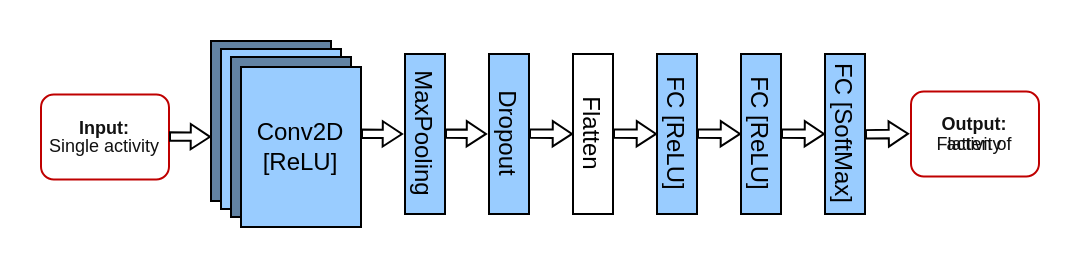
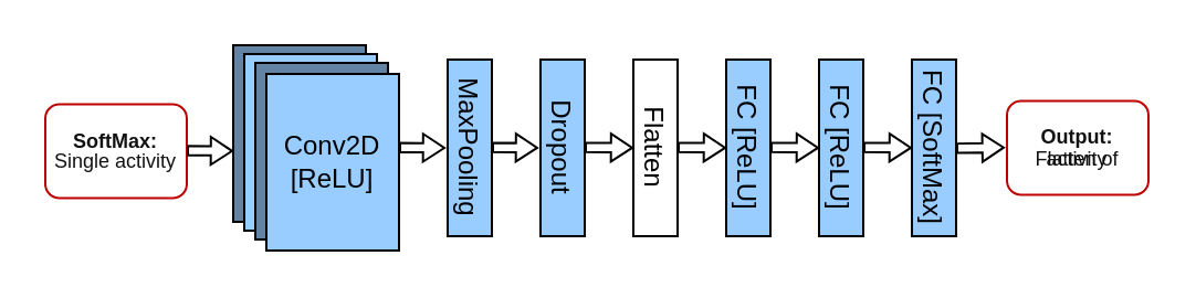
  <mxCell id="0" />
  <mxCell id="1" parent="0" />
  <mxCell id="2" value="" style="rounded=0;whiteSpace=wrap;html=1;fillColor=#6283A3;strokeColor=#000000;fontColor=#000000;" vertex="1" parent="1"><mxGeometry x="105" y="20" width="60" height="80" as="geometry" /></mxCell>
  <mxCell id="3" value="" style="rounded=0;whiteSpace=wrap;html=1;strokeColor=#000000;fontColor=#000000;fillColor=#99CCFF;" vertex="1" parent="1"><mxGeometry x="110" y="24" width="60" height="80" as="geometry" /></mxCell>
  <mxCell id="4" value="" style="rounded=0;whiteSpace=wrap;html=1;fillColor=#6283A3;strokeColor=#000000;fontColor=#000000;" vertex="1" parent="1"><mxGeometry x="115" y="28" width="60" height="80" as="geometry" /></mxCell>
  <mxCell id="5" value="Conv2D&lt;br&gt;[ReLU]" style="rounded=0;whiteSpace=wrap;html=1;strokeColor=#000000;fontColor=#000000;fillColor=#99CCFF;" vertex="1" parent="1"><mxGeometry x="120" y="33" width="60" height="80" as="geometry" /></mxCell>
  <mxCell id="6" value="MaxPooling" style="rounded=0;whiteSpace=wrap;html=1;rotation=90;fillColor=#99CCFF;strokeColor=#000000;fontColor=#000000;" vertex="1" parent="1"><mxGeometry x="172" y="56.5" width="80" height="20" as="geometry" /></mxCell>
- <mxCell id="7" value="&lt;p style=&quot;line-height: 100%; font-size: 9px;&quot;&gt;&lt;font color=&quot;#121212&quot; style=&quot;font-size: 9px;&quot;&gt;&lt;b&gt;Input: &lt;br&gt;&lt;/b&gt;Single activity&lt;/font&gt;&lt;/p&gt;" style="rounded=1;whiteSpace=wrap;html=1;glass=0;shadow=0;strokeColor=#BF0000;fillColor=none;strokeWidth=1;" vertex="1" parent="1"><mxGeometry x="20" y="46.75" width="64" height="42.5" as="geometry" /></mxCell>
+ <mxCell id="7" value="&lt;p style=&quot;line-height: 100%; font-size: 9px;&quot;&gt;&lt;font color=&quot;#121212&quot; style=&quot;font-size: 9px;&quot;&gt;&lt;b&gt;SoftMax: &lt;br&gt;&lt;/b&gt;Single activity&lt;/font&gt;&lt;/p&gt;" style="rounded=1;whiteSpace=wrap;html=1;glass=0;shadow=0;strokeColor=#BF0000;fillColor=none;strokeWidth=1;" vertex="1" parent="1"><mxGeometry x="20" y="46.75" width="64" height="42.5" as="geometry" /></mxCell>
  <mxCell id="8" value="" style="shape=flexArrow;endArrow=classic;html=1;rounded=0;width=4.194;endSize=2.876;endWidth=7.422;entryX=0.5;entryY=1;entryDx=0;entryDy=0;strokeColor=#000000;fontColor=#000000;fillColor=default;" edge="1" parent="1"><mxGeometry width="50" height="50" relative="1" as="geometry"><mxPoint x="222" y="66.33" as="sourcePoint" /><mxPoint x="243" y="66.47" as="targetPoint" /></mxGeometry></mxCell>
  <mxCell id="9" value="" style="shape=flexArrow;endArrow=classic;html=1;rounded=0;width=4.194;endSize=2.876;endWidth=7.422;entryX=0.5;entryY=1;entryDx=0;entryDy=0;strokeColor=#000000;fontColor=#000000;fillColor=default;" edge="1" parent="1"><mxGeometry width="50" height="50" relative="1" as="geometry"><mxPoint x="180" y="66.38" as="sourcePoint" /><mxPoint x="201" y="66.52" as="targetPoint" /></mxGeometry></mxCell>
  <mxCell id="10" value="" style="shape=flexArrow;endArrow=classic;html=1;rounded=0;width=4.194;endSize=2.876;endWidth=7.422;entryX=0.5;entryY=1;entryDx=0;entryDy=0;strokeColor=#000000;fontColor=#000000;fillColor=default;" edge="1" parent="1"><mxGeometry width="50" height="50" relative="1" as="geometry"><mxPoint x="84" y="67.76" as="sourcePoint" /><mxPoint x="105" y="67.9" as="targetPoint" /></mxGeometry></mxCell>
  <mxCell id="11" value="&lt;p style=&quot;line-height: 10%; font-size: 9px;&quot;&gt;&lt;font color=&quot;#121212&quot;&gt;&lt;b&gt;Output:&lt;/b&gt;&lt;/font&gt;&lt;/p&gt;&lt;p style=&quot;line-height: 10%; font-size: 9px;&quot;&gt;&lt;font color=&quot;#121212&quot;&gt;Flatten of activity&lt;/font&gt;&lt;/p&gt;" style="rounded=1;whiteSpace=wrap;html=1;glass=0;shadow=0;strokeColor=#BF0000;fillColor=none;strokeWidth=1;" vertex="1" parent="1"><mxGeometry x="455" y="45.25" width="64" height="42.5" as="geometry" /></mxCell>
  <mxCell id="12" value="Dropout" style="rounded=0;whiteSpace=wrap;html=1;rotation=90;fillColor=#99CCFF;strokeColor=#000000;fontColor=#000000;" vertex="1" parent="1"><mxGeometry x="214" y="56.5" width="80" height="20" as="geometry" /></mxCell>
  <mxCell id="13" value="" style="shape=flexArrow;endArrow=classic;html=1;rounded=0;width=4.194;endSize=2.876;endWidth=7.422;strokeColor=#000000;fontColor=#000000;fillColor=default;" edge="1" parent="1" target="14"><mxGeometry width="50" height="50" relative="1" as="geometry"><mxPoint x="264" y="66.33" as="sourcePoint" /><mxPoint x="285" y="66.47" as="targetPoint" /></mxGeometry></mxCell>
  <mxCell id="14" value="Flatten" style="rounded=0;whiteSpace=wrap;html=1;rotation=90;fillColor=#ffffff;strokeColor=#000000;fontColor=#000000;" vertex="1" parent="1"><mxGeometry x="256" y="56.5" width="80" height="20" as="geometry" /></mxCell>
  <mxCell id="15" value="" style="shape=flexArrow;endArrow=classic;html=1;rounded=0;width=4.194;endSize=2.876;endWidth=7.422;strokeColor=#000000;fontColor=#000000;fillColor=default;" edge="1" parent="1" target="16"><mxGeometry width="50" height="50" relative="1" as="geometry"><mxPoint x="306" y="66.33" as="sourcePoint" /><mxPoint x="327" y="66.47" as="targetPoint" /></mxGeometry></mxCell>
  <mxCell id="16" value="FC [ReLU]" style="rounded=0;whiteSpace=wrap;html=1;rotation=90;fillColor=#99CCFF;strokeColor=#000000;fontColor=#000000;" vertex="1" parent="1"><mxGeometry x="298" y="56.5" width="80" height="20" as="geometry" /></mxCell>
  <mxCell id="17" value="" style="shape=flexArrow;endArrow=classic;html=1;rounded=0;width=4.194;endSize=2.876;endWidth=7.422;strokeColor=#000000;fontColor=#000000;fillColor=default;" edge="1" parent="1" target="18"><mxGeometry width="50" height="50" relative="1" as="geometry"><mxPoint x="348" y="66.33" as="sourcePoint" /><mxPoint x="369" y="66.47" as="targetPoint" /></mxGeometry></mxCell>
  <mxCell id="18" value="FC [ReLU]" style="rounded=0;whiteSpace=wrap;html=1;rotation=90;fillColor=#99CCFF;strokeColor=#000000;fontColor=#000000;" vertex="1" parent="1"><mxGeometry x="340" y="56.5" width="80" height="20" as="geometry" /></mxCell>
  <mxCell id="19" value="" style="shape=flexArrow;endArrow=classic;html=1;rounded=0;width=4.194;endSize=2.876;endWidth=7.422;strokeColor=#000000;fontColor=#000000;fillColor=default;" edge="1" parent="1"><mxGeometry width="50" height="50" relative="1" as="geometry"><mxPoint x="432" y="66.66" as="sourcePoint" /><mxPoint x="454" y="66.33" as="targetPoint" /></mxGeometry></mxCell>
  <mxCell id="20" value="" style="shape=flexArrow;endArrow=classic;html=1;rounded=0;width=4.194;endSize=2.876;endWidth=7.422;strokeColor=#000000;fontColor=#000000;fillColor=default;" edge="1" parent="1" target="21"><mxGeometry width="50" height="50" relative="1" as="geometry"><mxPoint x="390" y="66.33" as="sourcePoint" /><mxPoint x="411" y="66.47" as="targetPoint" /></mxGeometry></mxCell>
  <mxCell id="21" value="FC [SoftMax]" style="rounded=0;whiteSpace=wrap;html=1;rotation=90;fillColor=#99CCFF;strokeColor=#000000;fontColor=#000000;" vertex="1" parent="1"><mxGeometry x="382" y="56.5" width="80" height="20" as="geometry" /></mxCell>
